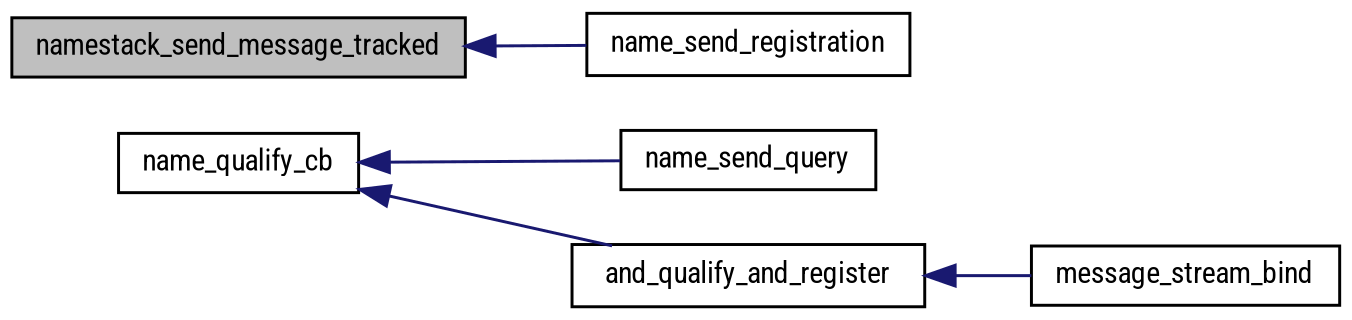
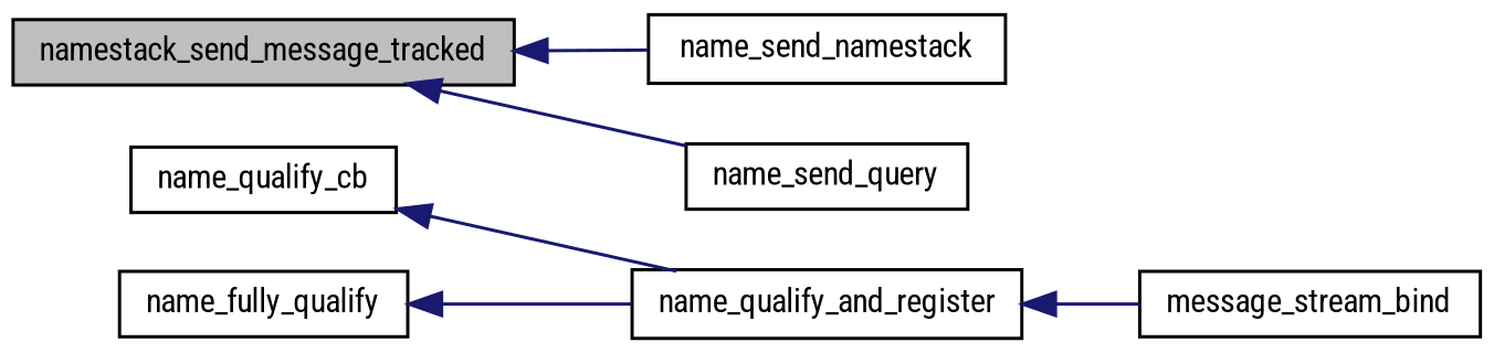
  digraph {
    fontname="Roboto Condensed"
    rankdir=LR
    node [color=black fillcolor=white fontname="Roboto Condensed" fontsize=10 shape=record style=filled]
    edge [color=midnightblue dir=back fontname="Roboto Condensed" fontsize=10 labelfontname=FreeSans labelfontsize=10 style=solid]
    n1 [fillcolor=grey75 fontcolor=black height=0.2 label=namestack_send_message_tracked width=0.4]
    n2 [height=0.2 label=name_send_query width=0.4]
-   n3 [height=0.2 label=name_send_registration width=0.4]
-   n5 [height=0.2 label=and_qualify_and_register width=0.4]
+   n3 [height=0.2 label=name_send_namestack width=0.4]
+   n4 [height=0.2 label=name_fully_qualify width=0.4]
+   n5 [height=0.2 label=name_qualify_and_register width=0.4]
    n6 [height=0.2 label=message_stream_bind width=0.4]
    n7 [height=0.2 label=name_qualify_cb width=0.4]
-   n7 -> n2
+   n1 -> n2
    n1 -> n3
+   n4 -> n5
    n5 -> n6
    n7 -> n5
  }
